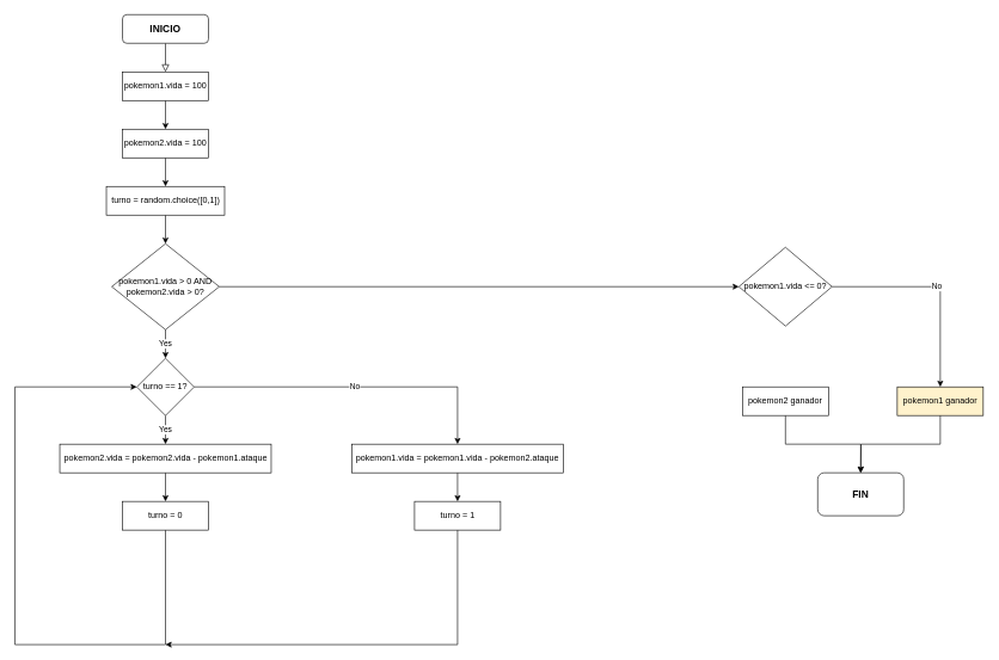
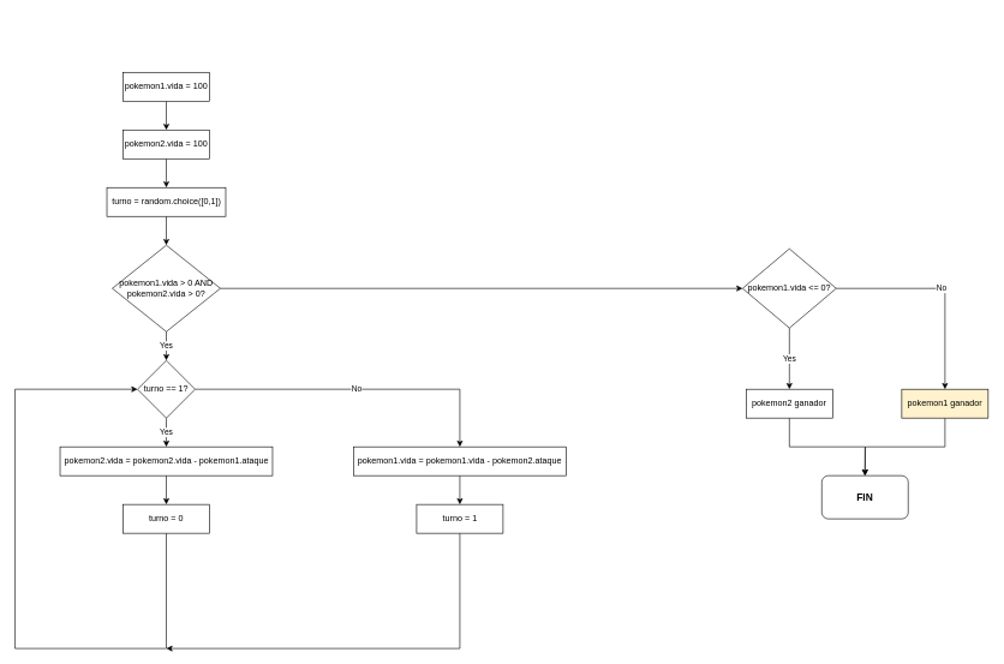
  <mxCell id="0" />
  <mxCell id="1" parent="0" />
- <mxCell id="2" value="" style="rounded=0;html=1;jettySize=auto;orthogonalLoop=1;fontSize=11;endArrow=block;endFill=0;endSize=8;strokeWidth=1;shadow=0;labelBackgroundColor=none;edgeStyle=orthogonalEdgeStyle;entryX=0.5;entryY=0;entryDx=0;entryDy=0;" parent="1" source="3" target="5" edge="1"><mxGeometry relative="1" as="geometry"><mxPoint x="230" y="110" as="targetPoint" /></mxGeometry></mxCell>
- <mxCell id="3" value="&lt;b&gt;&lt;font style=&quot;font-size: 14px&quot;&gt;INICIO&lt;/font&gt;&lt;/b&gt;" style="rounded=1;whiteSpace=wrap;html=1;fontSize=12;glass=0;strokeWidth=1;shadow=0;" parent="1" vertex="1"><mxGeometry x="170" y="20" width="120" height="40" as="geometry" /></mxCell>
  <mxCell id="4" value="" style="edgeStyle=orthogonalEdgeStyle;rounded=0;orthogonalLoop=1;jettySize=auto;html=1;" edge="1" parent="1" source="5" target="7"><mxGeometry relative="1" as="geometry" /></mxCell>
  <mxCell id="5" value="pokemon1.vida = 100" style="rounded=0;whiteSpace=wrap;html=1;" vertex="1" parent="1"><mxGeometry x="170" y="100" width="120" height="40" as="geometry" /></mxCell>
  <mxCell id="6" value="" style="edgeStyle=orthogonalEdgeStyle;rounded=0;orthogonalLoop=1;jettySize=auto;html=1;" edge="1" parent="1" source="7" target="9"><mxGeometry relative="1" as="geometry" /></mxCell>
  <mxCell id="7" value="pokemon2.vida = 100" style="rounded=0;whiteSpace=wrap;html=1;" vertex="1" parent="1"><mxGeometry x="170" y="180" width="120" height="40" as="geometry" /></mxCell>
  <mxCell id="8" value="" style="edgeStyle=orthogonalEdgeStyle;rounded=0;orthogonalLoop=1;jettySize=auto;html=1;" edge="1" parent="1" source="9" target="12"><mxGeometry relative="1" as="geometry" /></mxCell>
  <mxCell id="9" value="turno = random.choice([0,1])" style="rounded=0;whiteSpace=wrap;html=1;" vertex="1" parent="1"><mxGeometry x="147.5" y="260" width="165" height="40" as="geometry" /></mxCell>
  <mxCell id="10" value="Yes" style="edgeStyle=orthogonalEdgeStyle;rounded=0;orthogonalLoop=1;jettySize=auto;html=1;" edge="1" parent="1" source="12" target="15"><mxGeometry relative="1" as="geometry" /></mxCell>
  <mxCell id="11" value="" style="edgeStyle=orthogonalEdgeStyle;rounded=0;orthogonalLoop=1;jettySize=auto;html=1;" edge="1" parent="1" source="12" target="26"><mxGeometry relative="1" as="geometry" /></mxCell>
  <mxCell id="12" value="pokemon1.vida &amp;gt; 0 AND pokemon2.vida &amp;gt; 0?" style="rhombus;whiteSpace=wrap;html=1;rounded=0;" vertex="1" parent="1"><mxGeometry x="155" y="340" width="150" height="120" as="geometry" /></mxCell>
  <mxCell id="13" value="Yes" style="edgeStyle=orthogonalEdgeStyle;rounded=0;orthogonalLoop=1;jettySize=auto;html=1;" edge="1" parent="1" source="15" target="17"><mxGeometry relative="1" as="geometry" /></mxCell>
  <mxCell id="14" value="No" style="edgeStyle=orthogonalEdgeStyle;rounded=0;orthogonalLoop=1;jettySize=auto;html=1;exitX=1;exitY=0.5;exitDx=0;exitDy=0;entryX=0.5;entryY=0;entryDx=0;entryDy=0;" edge="1" parent="1" source="15" target="21"><mxGeometry relative="1" as="geometry" /></mxCell>
  <mxCell id="15" value="turno == 1?" style="rhombus;whiteSpace=wrap;html=1;rounded=0;" vertex="1" parent="1"><mxGeometry x="190" y="500" width="80" height="80" as="geometry" /></mxCell>
  <mxCell id="16" value="" style="edgeStyle=orthogonalEdgeStyle;rounded=0;orthogonalLoop=1;jettySize=auto;html=1;" edge="1" parent="1" source="17" target="19"><mxGeometry relative="1" as="geometry" /></mxCell>
  <mxCell id="17" value="pokemon2.vida = pokemon2.vida - pokemon1.ataque" style="whiteSpace=wrap;html=1;rounded=0;" vertex="1" parent="1"><mxGeometry x="82.5" y="620" width="295" height="40" as="geometry" /></mxCell>
  <mxCell id="18" style="edgeStyle=orthogonalEdgeStyle;rounded=0;orthogonalLoop=1;jettySize=auto;html=1;exitX=0.5;exitY=1;exitDx=0;exitDy=0;entryX=0;entryY=0.5;entryDx=0;entryDy=0;" edge="1" parent="1" source="19" target="15"><mxGeometry relative="1" as="geometry"><Array as="points"><mxPoint x="230" y="900" /><mxPoint x="20" y="900" /><mxPoint x="20" y="540" /></Array></mxGeometry></mxCell>
  <mxCell id="19" value="turno = 0" style="whiteSpace=wrap;html=1;rounded=0;" vertex="1" parent="1"><mxGeometry x="170" y="700" width="120" height="40" as="geometry" /></mxCell>
  <mxCell id="20" value="" style="edgeStyle=orthogonalEdgeStyle;rounded=0;orthogonalLoop=1;jettySize=auto;html=1;" edge="1" parent="1" source="21" target="23"><mxGeometry relative="1" as="geometry" /></mxCell>
  <mxCell id="21" value="pokemon1.vida = pokemon1.vida - pokemon2.ataque" style="whiteSpace=wrap;html=1;rounded=0;" vertex="1" parent="1"><mxGeometry x="490" y="620" width="295" height="40" as="geometry" /></mxCell>
  <mxCell id="22" style="edgeStyle=orthogonalEdgeStyle;rounded=0;orthogonalLoop=1;jettySize=auto;html=1;exitX=0.5;exitY=1;exitDx=0;exitDy=0;" edge="1" parent="1" source="23"><mxGeometry relative="1" as="geometry"><mxPoint x="230" y="900" as="targetPoint" /><Array as="points"><mxPoint x="638" y="900" /></Array></mxGeometry></mxCell>
  <mxCell id="23" value="turno = 1" style="whiteSpace=wrap;html=1;rounded=0;" vertex="1" parent="1"><mxGeometry x="577.5" y="700" width="120" height="40" as="geometry" /></mxCell>
+ <mxCell id="24" value="Yes" style="edgeStyle=orthogonalEdgeStyle;rounded=0;orthogonalLoop=1;jettySize=auto;html=1;" edge="1" parent="1" source="26" target="28"><mxGeometry relative="1" as="geometry" /></mxCell>
  <mxCell id="25" value="No" style="edgeStyle=orthogonalEdgeStyle;rounded=0;orthogonalLoop=1;jettySize=auto;html=1;" edge="1" parent="1" source="26" target="30"><mxGeometry relative="1" as="geometry" /></mxCell>
  <mxCell id="26" value="pokemon1.vida &amp;lt;= 0?" style="rhombus;whiteSpace=wrap;html=1;rounded=0;" vertex="1" parent="1"><mxGeometry x="1030" y="345" width="130" height="110" as="geometry" /></mxCell>
  <mxCell id="27" style="edgeStyle=orthogonalEdgeStyle;rounded=0;orthogonalLoop=1;jettySize=auto;html=1;exitX=0.5;exitY=1;exitDx=0;exitDy=0;" edge="1" parent="1" source="28" target="31"><mxGeometry relative="1" as="geometry" /></mxCell>
  <mxCell id="28" value="pokemon2 ganador" style="whiteSpace=wrap;html=1;rounded=0;" vertex="1" parent="1"><mxGeometry x="1035" y="540" width="120" height="40" as="geometry" /></mxCell>
  <mxCell id="29" style="edgeStyle=orthogonalEdgeStyle;rounded=0;orthogonalLoop=1;jettySize=auto;html=1;exitX=0.5;exitY=1;exitDx=0;exitDy=0;" edge="1" parent="1" source="30"><mxGeometry relative="1" as="geometry"><mxPoint x="1200" y="660" as="targetPoint" /></mxGeometry></mxCell>
  <mxCell id="30" value="pokemon1 ganador" style="whiteSpace=wrap;html=1;rounded=0;fillColor=#fff2cc;" vertex="1" parent="1"><mxGeometry x="1251" y="540" width="120" height="40" as="geometry" /></mxCell>
  <mxCell id="31" value="&lt;b&gt;&lt;font style=&quot;font-size: 14px&quot;&gt;FIN&lt;/font&gt;&lt;/b&gt;" style="rounded=1;whiteSpace=wrap;html=1;" vertex="1" parent="1"><mxGeometry x="1140" y="660" width="120" height="60" as="geometry" /></mxCell>
